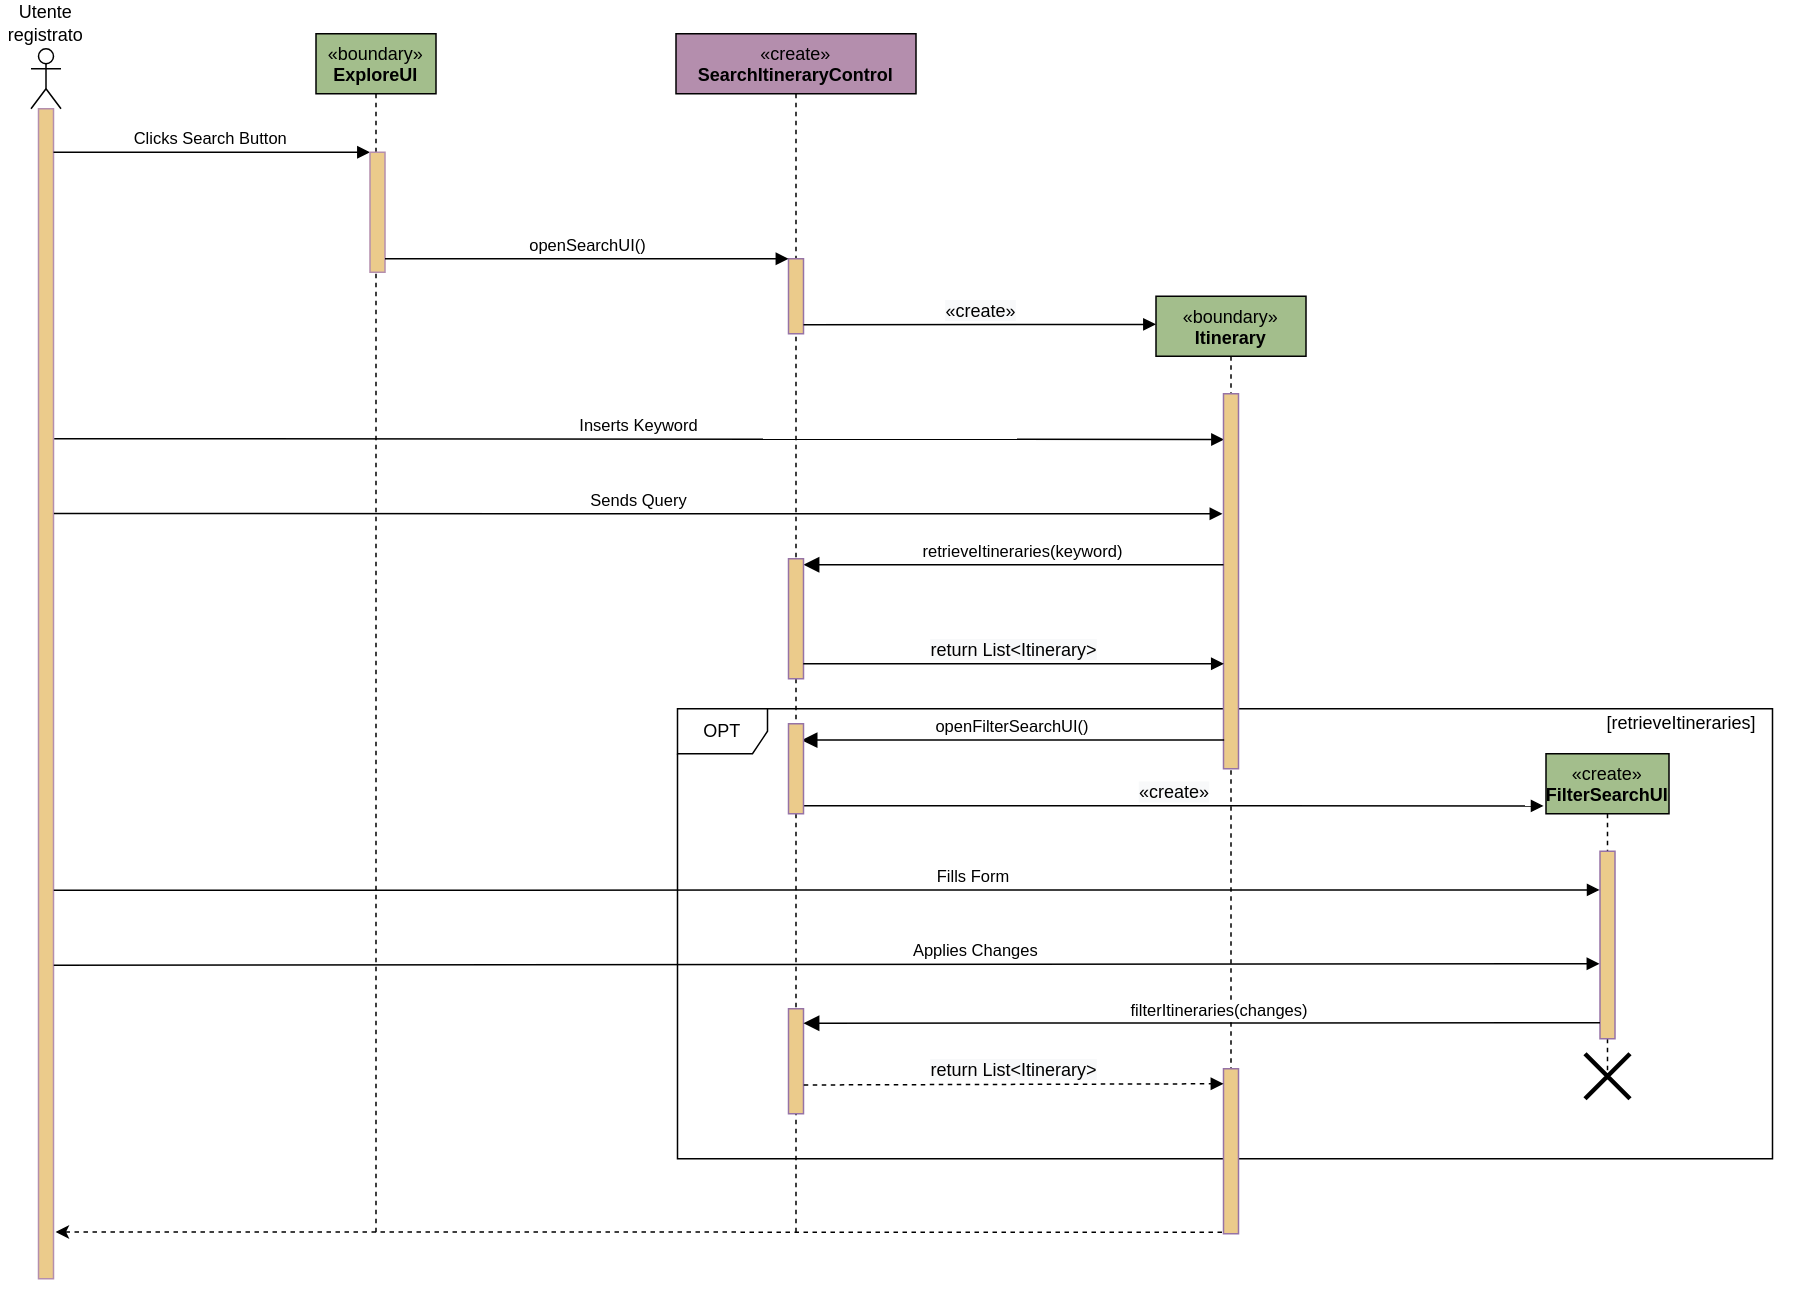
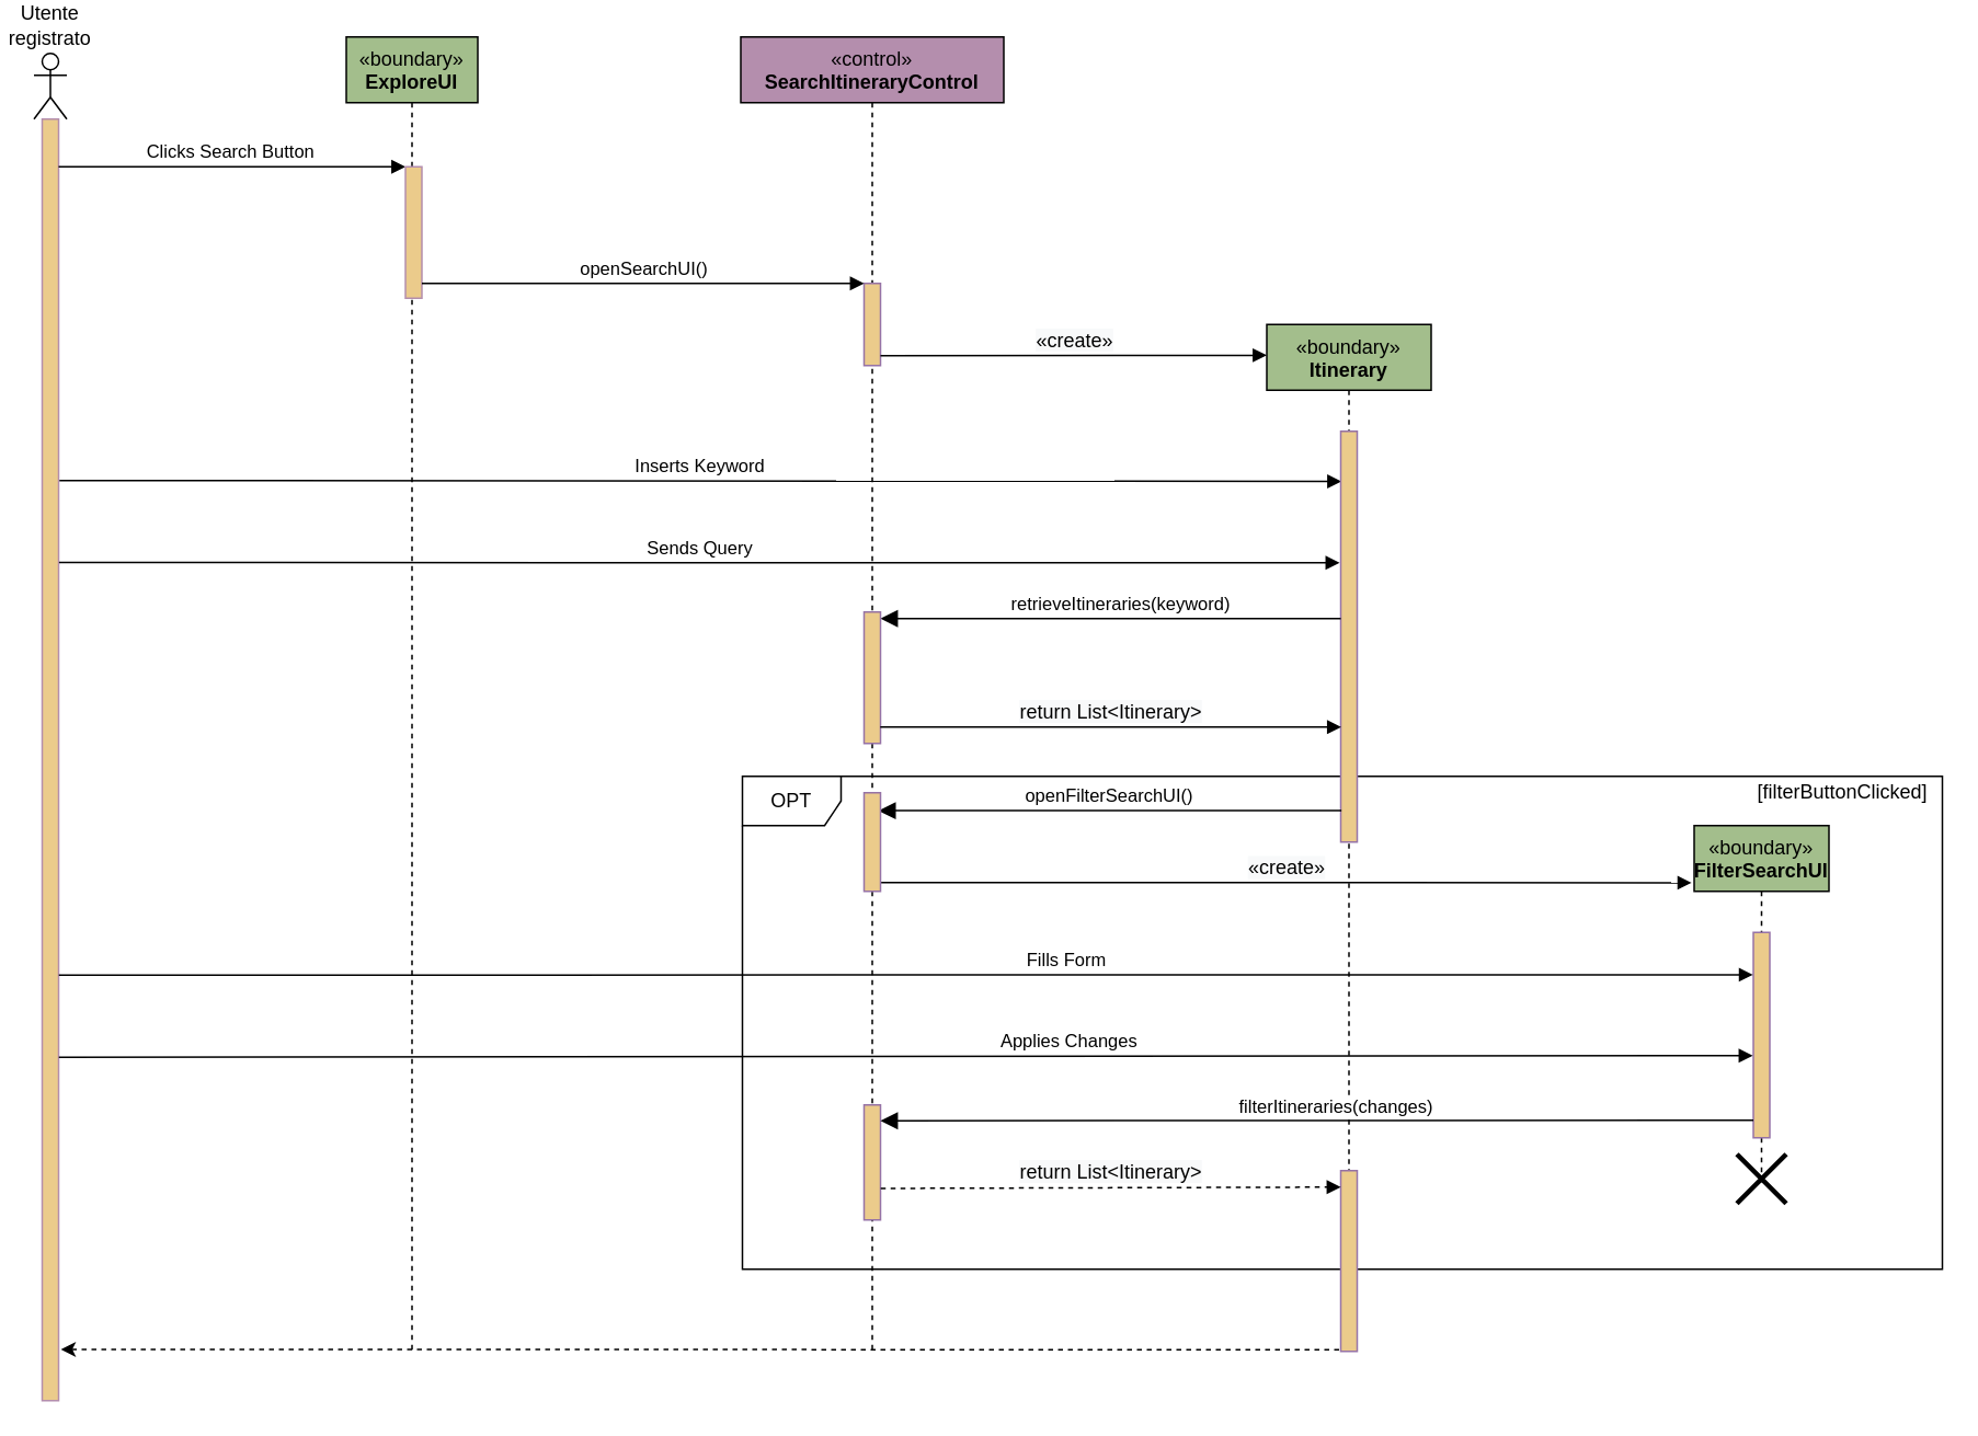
  <mxCell id="0" />
  <mxCell id="1" parent="0" />
  <mxCell id="2" value="OPT" style="shape=umlFrame;whiteSpace=wrap;html=1;" vertex="1" parent="1"><mxGeometry x="451" y="470" width="730" height="300" as="geometry" /></mxCell>
  <mxCell id="3" value="Utente registrato" style="shape=umlLifeline;participant=umlActor;perimeter=lifelinePerimeter;whiteSpace=wrap;html=1;container=1;collapsible=0;recursiveResize=0;verticalAlign=bottom;spacingTop=36;outlineConnect=0;size=40;rounded=0;shadow=0;glass=0;labelPosition=center;verticalLabelPosition=top;align=center;strokeWidth=1;perimeterSpacing=0;" parent="1" vertex="1"><mxGeometry x="20" y="30" width="20" height="810" as="geometry" /></mxCell>
  <mxCell id="4" value="" style="html=1;points=[];perimeter=orthogonalPerimeter;fillColor=#EBCB8B;strokeColor=#B48EAD;" parent="3" vertex="1"><mxGeometry x="5" y="40" width="10" height="780" as="geometry" /></mxCell>
  <mxCell id="5" value="Clicks Search Button&amp;nbsp;" style="html=1;verticalAlign=bottom;endArrow=block;entryX=0;entryY=0;" parent="1" source="4" target="7" edge="1"><mxGeometry relative="1" as="geometry"><mxPoint x="50" y="101" as="sourcePoint" /></mxGeometry></mxCell>
  <mxCell id="6" value="&lt;span&gt;«boundary»&lt;/span&gt;&lt;br&gt;&lt;b&gt;ExploreUI&lt;/b&gt;" style="shape=umlLifeline;perimeter=lifelinePerimeter;whiteSpace=wrap;html=1;container=1;collapsible=0;recursiveResize=0;outlineConnect=0;rounded=0;shadow=0;glass=0;strokeWidth=1;verticalAlign=top;fillColor=#A3BE8C;" parent="1" vertex="1"><mxGeometry x="210" y="20" width="80" height="800" as="geometry" /></mxCell>
  <mxCell id="7" value="" style="html=1;points=[];perimeter=orthogonalPerimeter;fillColor=#EBCB8B;strokeColor=#B48EAD;" parent="6" vertex="1"><mxGeometry x="36" y="79" width="10" height="80" as="geometry" /></mxCell>
- <mxCell id="8" value="&lt;span&gt;«create»&lt;/span&gt;&lt;br&gt;&lt;b&gt;SearchItineraryControl&lt;/b&gt;" style="shape=umlLifeline;perimeter=lifelinePerimeter;whiteSpace=wrap;html=1;container=1;collapsible=0;recursiveResize=0;outlineConnect=0;rounded=0;shadow=0;glass=0;strokeWidth=1;verticalAlign=top;fillColor=#B48EAD;" parent="1" vertex="1"><mxGeometry x="450" y="20" width="160" height="800" as="geometry" /></mxCell>
+ <mxCell id="8" value="&lt;span&gt;«control»&lt;/span&gt;&lt;br&gt;&lt;b&gt;SearchItineraryControl&lt;/b&gt;" style="shape=umlLifeline;perimeter=lifelinePerimeter;whiteSpace=wrap;html=1;container=1;collapsible=0;recursiveResize=0;outlineConnect=0;rounded=0;shadow=0;glass=0;strokeWidth=1;verticalAlign=top;fillColor=#B48EAD;" parent="1" vertex="1"><mxGeometry x="450" y="20" width="160" height="800" as="geometry" /></mxCell>
  <mxCell id="9" value="" style="html=1;points=[];perimeter=orthogonalPerimeter;strokeColor=#9673a6;fillColor=#EBCB8B;" parent="1" vertex="1"><mxGeometry x="525" y="170" width="10" height="50" as="geometry" /></mxCell>
  <mxCell id="10" value="openSearchUI()" style="html=1;verticalAlign=bottom;endArrow=block;entryX=0;entryY=0;" parent="1" target="9" edge="1"><mxGeometry relative="1" as="geometry"><mxPoint x="256" y="170" as="sourcePoint" /></mxGeometry></mxCell>
  <mxCell id="11" value="&lt;span&gt;«boundary»&lt;/span&gt;&lt;br&gt;&lt;b&gt;Itinerary&lt;/b&gt;" style="shape=umlLifeline;perimeter=lifelinePerimeter;whiteSpace=wrap;html=1;container=1;collapsible=0;recursiveResize=0;outlineConnect=0;rounded=0;shadow=0;glass=0;strokeWidth=1;verticalAlign=top;fillColor=#A3BE8C;" parent="1" vertex="1"><mxGeometry x="770" y="195" width="100" height="625" as="geometry" /></mxCell>
  <mxCell id="12" value="Inserts Keyword" style="html=1;verticalAlign=bottom;endArrow=block;entryX=0.036;entryY=0.122;entryDx=0;entryDy=0;entryPerimeter=0;exitX=1.05;exitY=0.282;exitDx=0;exitDy=0;exitPerimeter=0;" parent="1" source="4" target="14" edge="1"><mxGeometry width="80" relative="1" as="geometry"><mxPoint x="40" y="291" as="sourcePoint" /><mxPoint x="810" y="291" as="targetPoint" /></mxGeometry></mxCell>
  <mxCell id="13" value="&lt;span style=&quot;font-size: 12px ; background-color: rgb(248 , 249 , 250)&quot;&gt;«create»&lt;/span&gt;" style="html=1;verticalAlign=bottom;endArrow=block;entryX=0;entryY=0.03;entryDx=0;entryDy=0;entryPerimeter=0;" parent="1" edge="1" target="11"><mxGeometry width="80" relative="1" as="geometry"><mxPoint x="535" y="214" as="sourcePoint" /><mxPoint x="760" y="216" as="targetPoint" /></mxGeometry></mxCell>
  <mxCell id="14" value="" style="html=1;points=[];perimeter=orthogonalPerimeter;strokeColor=#9673a6;fillColor=#EBCB8B;" parent="1" vertex="1"><mxGeometry x="815" y="260" width="10" height="250" as="geometry" /></mxCell>
- <mxCell id="15" value="&lt;span&gt;«create»&lt;/span&gt;&lt;br&gt;&lt;b&gt;FilterSearchUI&lt;/b&gt;" style="shape=umlLifeline;perimeter=lifelinePerimeter;whiteSpace=wrap;html=1;container=1;collapsible=0;recursiveResize=0;outlineConnect=0;rounded=0;shadow=0;glass=0;strokeWidth=1;verticalAlign=top;fillColor=#A3BE8C;" parent="1" vertex="1"><mxGeometry x="1030" y="500" width="82" height="220" as="geometry" /></mxCell>
+ <mxCell id="15" value="&lt;span&gt;«boundary»&lt;/span&gt;&lt;br&gt;&lt;b&gt;FilterSearchUI&lt;/b&gt;" style="shape=umlLifeline;perimeter=lifelinePerimeter;whiteSpace=wrap;html=1;container=1;collapsible=0;recursiveResize=0;outlineConnect=0;rounded=0;shadow=0;glass=0;strokeWidth=1;verticalAlign=top;fillColor=#A3BE8C;" parent="1" vertex="1"><mxGeometry x="1030" y="500" width="82" height="220" as="geometry" /></mxCell>
  <mxCell id="16" value="" style="html=1;points=[];perimeter=orthogonalPerimeter;strokeColor=#9673a6;fillColor=#EBCB8B;" parent="1" vertex="1"><mxGeometry x="1066" y="565" width="10" height="125" as="geometry" /></mxCell>
  <mxCell id="17" value="Fills Form" style="html=1;verticalAlign=bottom;endArrow=block;exitX=1.017;exitY=0.668;exitDx=0;exitDy=0;exitPerimeter=0;entryX=-0.02;entryY=0.206;entryDx=0;entryDy=0;entryPerimeter=0;" parent="1" source="4" target="16" edge="1"><mxGeometry x="0.189" width="80" relative="1" as="geometry"><mxPoint x="40" y="591.12" as="sourcePoint" /><mxPoint x="1064.83" y="591" as="targetPoint" /><mxPoint as="offset" /></mxGeometry></mxCell>
  <mxCell id="18" style="edgeStyle=none;html=1;dashed=1;entryX=1.14;entryY=0.96;entryDx=0;entryDy=0;entryPerimeter=0;" edge="1" parent="1" target="4"><mxGeometry relative="1" as="geometry"><mxPoint x="40" y="816" as="targetPoint" /><mxPoint x="814" y="819" as="sourcePoint" /></mxGeometry></mxCell>
  <mxCell id="19" value="" style="html=1;points=[];perimeter=orthogonalPerimeter;strokeColor=#9673a6;fillColor=#EBCB8B;" vertex="1" parent="1"><mxGeometry x="815" y="710" width="10" height="110" as="geometry" /></mxCell>
  <mxCell id="20" value="" style="html=1;points=[];perimeter=orthogonalPerimeter;strokeColor=#9673a6;fillColor=#EBCB8B;" vertex="1" parent="1"><mxGeometry x="525" y="670" width="10" height="70" as="geometry" /></mxCell>
  <mxCell id="21" value="openFilterSearchUI()" style="html=1;verticalAlign=bottom;endArrow=block;endSize=8;strokeWidth=1;endFill=1;exitX=0.043;exitY=0.923;exitDx=0;exitDy=0;exitPerimeter=0;entryX=0.872;entryY=0.182;entryDx=0;entryDy=0;entryPerimeter=0;" edge="1" parent="1" source="14" target="27"><mxGeometry relative="1" as="geometry"><mxPoint x="810" y="491" as="sourcePoint" /><mxPoint x="540" y="491" as="targetPoint" /></mxGeometry></mxCell>
- <mxCell id="22" value="[retrieveItineraries]" style="text;html=1;align=center;verticalAlign=middle;resizable=0;points=[];autosize=1;strokeColor=none;fillColor=none;" vertex="1" parent="1"><mxGeometry x="1060" y="470" width="120" height="20" as="geometry" /></mxCell>
+ <mxCell id="22" value="[filterButtonClicked]" style="text;html=1;align=center;verticalAlign=middle;resizable=0;points=[];autosize=1;strokeColor=none;fillColor=none;" vertex="1" parent="1"><mxGeometry x="1060" y="470" width="120" height="20" as="geometry" /></mxCell>
  <mxCell id="23" value="retrieveItineraries(keyword)" style="html=1;verticalAlign=bottom;endArrow=block;endSize=8;strokeWidth=1;endFill=1;" edge="1" parent="1"><mxGeometry x="-0.043" relative="1" as="geometry"><mxPoint x="815" y="374" as="sourcePoint" /><mxPoint x="535" y="374" as="targetPoint" /><mxPoint as="offset" /></mxGeometry></mxCell>
  <mxCell id="24" value="" style="html=1;points=[];perimeter=orthogonalPerimeter;strokeColor=#9673a6;fillColor=#EBCB8B;" vertex="1" parent="1"><mxGeometry x="525" y="370" width="10" height="80" as="geometry" /></mxCell>
  <mxCell id="25" value="&lt;span style=&quot;font-size: 12px ; background-color: rgb(248 , 249 , 250)&quot;&gt;return List&amp;lt;Itinerary&amp;gt;&lt;/span&gt;" style="html=1;verticalAlign=bottom;endArrow=block;entryX=0.024;entryY=0.72;entryDx=0;entryDy=0;entryPerimeter=0;exitX=0.985;exitY=0.874;exitDx=0;exitDy=0;exitPerimeter=0;" edge="1" parent="1" source="24" target="14"><mxGeometry width="80" relative="1" as="geometry"><mxPoint x="540" y="440" as="sourcePoint" /><mxPoint x="810" y="440" as="targetPoint" /></mxGeometry></mxCell>
  <mxCell id="26" value="&lt;span style=&quot;font-size: 12px ; background-color: rgb(248 , 249 , 250)&quot;&gt;«create»&lt;/span&gt;" style="html=1;verticalAlign=bottom;endArrow=block;exitX=1.004;exitY=0.912;exitDx=0;exitDy=0;exitPerimeter=0;entryX=-0.019;entryY=0.158;entryDx=0;entryDy=0;entryPerimeter=0;" edge="1" parent="1" source="27" target="15"><mxGeometry width="80" relative="1" as="geometry"><mxPoint x="538.24" y="530.15" as="sourcePoint" /><mxPoint x="1020" y="530" as="targetPoint" /></mxGeometry></mxCell>
  <mxCell id="27" value="" style="html=1;points=[];perimeter=orthogonalPerimeter;strokeColor=#9673a6;fillColor=#EBCB8B;" vertex="1" parent="1"><mxGeometry x="525" y="480" width="10" height="60" as="geometry" /></mxCell>
  <mxCell id="28" value="&amp;nbsp;Applies Changes" style="html=1;verticalAlign=bottom;endArrow=block;exitX=1.017;exitY=0.732;exitDx=0;exitDy=0;exitPerimeter=0;entryX=-0.035;entryY=0.6;entryDx=0;entryDy=0;entryPerimeter=0;" edge="1" parent="1" source="4" target="16"><mxGeometry x="0.189" width="80" relative="1" as="geometry"><mxPoint x="41.17" y="641.12" as="sourcePoint" /><mxPoint x="1060" y="640" as="targetPoint" /><mxPoint as="offset" /></mxGeometry></mxCell>
  <mxCell id="29" value="filterItineraries(changes)" style="html=1;verticalAlign=bottom;endArrow=block;endSize=8;strokeWidth=1;endFill=1;exitX=0;exitY=0.915;exitDx=0;exitDy=0;exitPerimeter=0;entryX=1;entryY=0.138;entryDx=0;entryDy=0;entryPerimeter=0;" edge="1" parent="1" source="16" target="20"><mxGeometry x="-0.043" relative="1" as="geometry"><mxPoint x="940" y="680" as="sourcePoint" /><mxPoint x="680" y="678" as="targetPoint" /><mxPoint as="offset" /></mxGeometry></mxCell>
  <mxCell id="30" value="&lt;span style=&quot;font-size: 12px ; background-color: rgb(248 , 249 , 250)&quot;&gt;return List&amp;lt;Itinerary&amp;gt;&lt;/span&gt;" style="html=1;verticalAlign=bottom;endArrow=block;dashed=1;exitX=1.017;exitY=0.726;exitDx=0;exitDy=0;exitPerimeter=0;entryX=0;entryY=0.091;entryDx=0;entryDy=0;entryPerimeter=0;" edge="1" parent="1" source="20" target="19"><mxGeometry width="80" relative="1" as="geometry"><mxPoint x="545" y="720" as="sourcePoint" /><mxPoint x="800" y="720" as="targetPoint" /></mxGeometry></mxCell>
  <mxCell id="31" value="Sends Query" style="html=1;verticalAlign=bottom;endArrow=block;exitX=1.028;exitY=0.346;exitDx=0;exitDy=0;exitPerimeter=0;entryX=-0.069;entryY=0.32;entryDx=0;entryDy=0;entryPerimeter=0;" edge="1" parent="1" source="4" target="14"><mxGeometry width="80" relative="1" as="geometry"><mxPoint x="50" y="340" as="sourcePoint" /><mxPoint x="810" y="340" as="targetPoint" /></mxGeometry></mxCell>
  <mxCell id="32" value="" style="shape=umlDestroy;whiteSpace=wrap;html=1;strokeWidth=3;" vertex="1" parent="1"><mxGeometry x="1056" y="700" width="30" height="30" as="geometry" /></mxCell>
